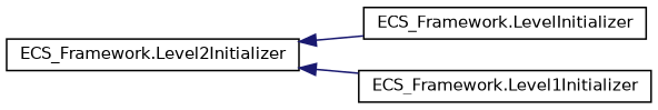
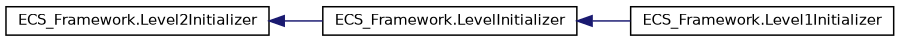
  digraph {
    rankdir=LR
    node [color=black fillcolor=white fontname=Helvetica fontsize=10 shape=record style=filled]
    edge [color=midnightblue dir=back fontname=Helvetica fontsize=10 labelfontname=Helvetica labelfontsize=10 style=solid]
    n1 [height=0.2 label="ECS_Framework.LevelInitializer" width=0.4]
    n2 [height=0.2 label="ECS_Framework.Level1Initializer" width=0.4]
    n3 [height=0.2 label="ECS_Framework.Level2Initializer" width=0.4]
-   n3 -> n2
+   n1 -> n2
    n3 -> n1
  }
